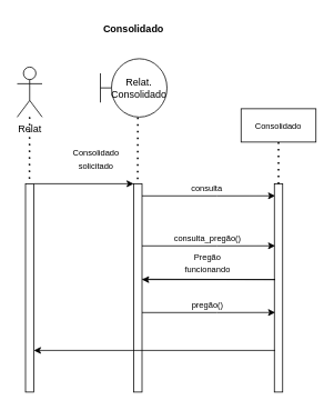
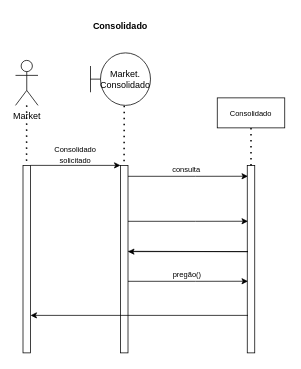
  <mxCell id="0" />
  <mxCell id="1" parent="0" />
- <mxCell id="2" value="Relat" style="shape=umlActor;verticalLabelPosition=bottom;verticalAlign=top;html=1;outlineConnect=0;" vertex="1" parent="1"><mxGeometry x="20" y="80" width="30" height="60" as="geometry" /></mxCell>
+ <mxCell id="2" value="Market" style="shape=umlActor;verticalLabelPosition=bottom;verticalAlign=top;html=1;outlineConnect=0;" vertex="1" parent="1"><mxGeometry x="20" y="80" width="30" height="60" as="geometry" /></mxCell>
  <mxCell id="3" value="" style="html=1;points=[];perimeter=orthogonalPerimeter;" vertex="1" parent="1"><mxGeometry x="30" y="220" width="10" height="250" as="geometry" /></mxCell>
  <mxCell id="4" value="" style="endArrow=none;dashed=1;html=1;dashPattern=1 3;strokeWidth=2;rounded=0;entryX=0.472;entryY=-0.002;entryDx=0;entryDy=0;entryPerimeter=0;" edge="1" parent="1" source="2" target="3"><mxGeometry width="50" height="50" relative="1" as="geometry"><mxPoint x="260" y="380" as="sourcePoint" /><mxPoint x="35" y="210" as="targetPoint" /></mxGeometry></mxCell>
  <mxCell id="5" value="" style="html=1;points=[];perimeter=orthogonalPerimeter;" vertex="1" parent="1"><mxGeometry x="160" y="220" width="10" height="250" as="geometry" /></mxCell>
  <mxCell id="6" value="" style="endArrow=classic;html=1;rounded=0;exitX=1;exitY=0.04;exitDx=0;exitDy=0;exitPerimeter=0;entryX=0;entryY=0.04;entryDx=0;entryDy=0;entryPerimeter=0;" edge="1" parent="1"><mxGeometry width="50" height="50" relative="1" as="geometry"><mxPoint x="40" y="220" as="sourcePoint" /><mxPoint x="160" y="220" as="targetPoint" /><Array as="points"><mxPoint x="130" y="220" /></Array></mxGeometry></mxCell>
  <mxCell id="7" value="" style="endArrow=none;dashed=1;html=1;dashPattern=1 3;strokeWidth=2;rounded=0;entryX=0.472;entryY=-0.002;entryDx=0;entryDy=0;entryPerimeter=0;" edge="1" parent="1"><mxGeometry width="50" height="50" relative="1" as="geometry"><mxPoint x="164.963" y="140.5" as="sourcePoint" /><mxPoint x="164.76" y="220" as="targetPoint" /></mxGeometry></mxCell>
- <mxCell id="8" value="Relat. Consolidado" style="shape=umlBoundary;whiteSpace=wrap;html=1;" vertex="1" parent="1"><mxGeometry x="120" y="70" width="80" height="70" as="geometry" /></mxCell>
- <mxCell id="9" value="&lt;span style=&quot;font-size: 10px;&quot;&gt;Consolidado solicitado&lt;/span&gt;" style="text;html=1;strokeColor=none;fillColor=none;align=center;verticalAlign=middle;whiteSpace=wrap;rounded=0;" vertex="1" parent="1"><mxGeometry x="75" y="175" width="80" height="30" as="geometry" /></mxCell>
+ <mxCell id="8" value="Market. Consolidado" style="shape=umlBoundary;whiteSpace=wrap;html=1;" vertex="1" parent="1"><mxGeometry x="120" y="70" width="80" height="70" as="geometry" /></mxCell>
+ <mxCell id="9" value="&lt;span style=&quot;font-size: 10px;&quot;&gt;Consolidado solicitado&lt;/span&gt;" style="text;html=1;strokeColor=none;fillColor=none;align=center;verticalAlign=middle;whiteSpace=wrap;rounded=0;" vertex="1" parent="1"><mxGeometry x="60" y="190" width="80" height="30" as="geometry" /></mxCell>
  <mxCell id="10" value="" style="endArrow=classic;html=1;rounded=0;exitX=1;exitY=0.04;exitDx=0;exitDy=0;exitPerimeter=0;entryX=0.1;entryY=0.058;entryDx=0;entryDy=0;entryPerimeter=0;" edge="1" parent="1" target="13"><mxGeometry width="50" height="50" relative="1" as="geometry"><mxPoint x="170" y="234.58" as="sourcePoint" /><mxPoint x="290" y="234.58" as="targetPoint" /><Array as="points"><mxPoint x="260" y="234.58" /></Array></mxGeometry></mxCell>
  <mxCell id="11" value="Consolidado" style="rounded=0;whiteSpace=wrap;html=1;fontSize=10;" vertex="1" parent="1"><mxGeometry x="289" y="130" width="90" height="40" as="geometry" /></mxCell>
  <mxCell id="12" value="&lt;font style=&quot;font-size: 10px;&quot;&gt;consulta&lt;/font&gt;" style="text;html=1;strokeColor=none;fillColor=none;align=center;verticalAlign=middle;whiteSpace=wrap;rounded=0;" vertex="1" parent="1"><mxGeometry x="208" y="210" width="80" height="30" as="geometry" /></mxCell>
  <mxCell id="13" value="" style="html=1;points=[];perimeter=orthogonalPerimeter;fontSize=10;" vertex="1" parent="1"><mxGeometry x="329" y="220" width="10" height="250" as="geometry" /></mxCell>
  <mxCell id="14" value="" style="endArrow=none;dashed=1;html=1;dashPattern=1 3;strokeWidth=2;rounded=0;fontSize=10;entryX=0.5;entryY=1;entryDx=0;entryDy=0;" edge="1" parent="1" target="11"><mxGeometry width="50" height="50" relative="1" as="geometry"><mxPoint x="334" y="220" as="sourcePoint" /><mxPoint x="140" y="290" as="targetPoint" /></mxGeometry></mxCell>
  <mxCell id="15" value="" style="endArrow=classic;html=1;rounded=0;exitX=1;exitY=0.04;exitDx=0;exitDy=0;exitPerimeter=0;entryX=0.1;entryY=0.338;entryDx=0;entryDy=0;entryPerimeter=0;" edge="1" parent="1"><mxGeometry width="50" height="50" relative="1" as="geometry"><mxPoint x="170" y="294.58" as="sourcePoint" /><mxPoint x="330" y="294.5" as="targetPoint" /><Array as="points"><mxPoint x="260" y="294.58" /></Array></mxGeometry></mxCell>
- <mxCell id="16" value="&lt;font style=&quot;font-size: 10px;&quot;&gt;consulta_pregão()&lt;/font&gt;" style="text;html=1;strokeColor=none;fillColor=none;align=center;verticalAlign=middle;whiteSpace=wrap;rounded=0;" vertex="1" parent="1"><mxGeometry x="209" y="270" width="80" height="30" as="geometry" /></mxCell>
  <mxCell id="17" value="" style="endArrow=classic;html=1;rounded=0;fontSize=10;entryX=1;entryY=0.8;entryDx=0;entryDy=0;entryPerimeter=0;" edge="1" parent="1" target="3"><mxGeometry width="50" height="50" relative="1" as="geometry"><mxPoint x="330" y="420" as="sourcePoint" /><mxPoint x="200" y="340" as="targetPoint" /></mxGeometry></mxCell>
  <mxCell id="18" value="" style="endArrow=classic;html=1;rounded=0;exitX=1;exitY=0.04;exitDx=0;exitDy=0;exitPerimeter=0;" edge="1" parent="1"><mxGeometry width="50" height="50" relative="1" as="geometry"><mxPoint x="170" y="334.58" as="sourcePoint" /><mxPoint x="170" y="335" as="targetPoint" /><Array as="points"><mxPoint x="330" y="335" /></Array></mxGeometry></mxCell>
- <mxCell id="19" value="&lt;font style=&quot;font-size: 10px;&quot;&gt;Pregão funcionando&lt;/font&gt;" style="text;html=1;strokeColor=none;fillColor=none;align=center;verticalAlign=middle;whiteSpace=wrap;rounded=0;" vertex="1" parent="1"><mxGeometry x="209" y="300" width="80" height="30" as="geometry" /></mxCell>
  <mxCell id="20" value="" style="endArrow=classic;html=1;rounded=0;exitX=1;exitY=0.04;exitDx=0;exitDy=0;exitPerimeter=0;entryX=0.1;entryY=0.338;entryDx=0;entryDy=0;entryPerimeter=0;" edge="1" parent="1"><mxGeometry width="50" height="50" relative="1" as="geometry"><mxPoint x="170" y="374.58" as="sourcePoint" /><mxPoint x="330" y="374.5" as="targetPoint" /><Array as="points"><mxPoint x="260" y="374.58" /></Array></mxGeometry></mxCell>
  <mxCell id="21" value="&lt;span style=&quot;font-size: 10px;&quot;&gt;pregão()&lt;/span&gt;" style="text;html=1;strokeColor=none;fillColor=none;align=center;verticalAlign=middle;whiteSpace=wrap;rounded=0;" vertex="1" parent="1"><mxGeometry x="209" y="350" width="80" height="30" as="geometry" /></mxCell>
  <mxCell id="22" value="Consolidado" style="text;align=center;fontStyle=1;verticalAlign=middle;spacingLeft=3;spacingRight=3;strokeColor=none;rotatable=0;points=[[0,0.5],[1,0.5]];portConstraint=eastwest;" vertex="1" parent="1"><mxGeometry x="120" y="20" width="80" height="26" as="geometry" /></mxCell>
